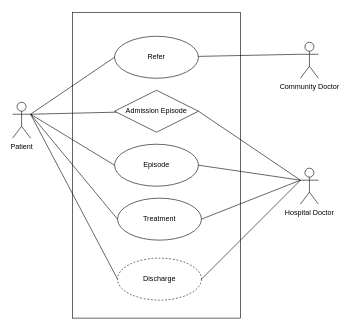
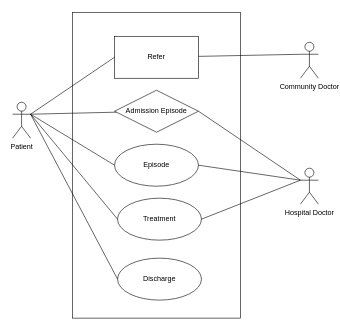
  <mxCell id="0" />
  <mxCell id="1" parent="0" />
  <mxCell id="2" value="Community Doctor" style="shape=umlActor;verticalLabelPosition=bottom;verticalAlign=top;html=1;outlineConnect=0;" vertex="1" parent="1"><mxGeometry x="500" y="70" width="30" height="60" as="geometry" /></mxCell>
  <mxCell id="3" value="Hospital Doctor" style="shape=umlActor;verticalLabelPosition=bottom;verticalAlign=top;html=1;outlineConnect=0;" vertex="1" parent="1"><mxGeometry x="500" y="280" width="30" height="60" as="geometry" /></mxCell>
  <mxCell id="4" value="Patient" style="shape=umlActor;verticalLabelPosition=bottom;verticalAlign=top;html=1;outlineConnect=0;" vertex="1" parent="1"><mxGeometry x="20" y="170" width="30" height="60" as="geometry" /></mxCell>
  <mxCell id="5" value="" style="rounded=0;whiteSpace=wrap;html=1;" vertex="1" parent="1"><mxGeometry x="120" y="20" width="280" height="510" as="geometry" /></mxCell>
- <mxCell id="6" value="Refer" style="ellipse;whiteSpace=wrap;html=1;" vertex="1" parent="1"><mxGeometry x="190" y="60" width="140" height="70" as="geometry" /></mxCell>
+ <mxCell id="6" value="Refer" style="whiteSpace=wrap;html=1;rounded=0;" vertex="1" parent="1"><mxGeometry x="190" y="60" width="140" height="70" as="geometry" /></mxCell>
  <mxCell id="7" value="Admission Episode" style="rhombus;whiteSpace=wrap;html=1;" vertex="1" parent="1"><mxGeometry x="190" y="150" width="140" height="70" as="geometry" /></mxCell>
  <mxCell id="8" value="Episode" style="ellipse;whiteSpace=wrap;html=1;" vertex="1" parent="1"><mxGeometry x="190" y="240" width="140" height="70" as="geometry" /></mxCell>
  <mxCell id="9" value="Treatment" style="ellipse;whiteSpace=wrap;html=1;" vertex="1" parent="1"><mxGeometry x="195" y="330" width="140" height="70" as="geometry" /></mxCell>
- <mxCell id="10" value="Discharge" style="ellipse;whiteSpace=wrap;html=1;dashed=1;" vertex="1" parent="1"><mxGeometry x="195" y="430" width="140" height="70" as="geometry" /></mxCell>
+ <mxCell id="10" value="Discharge" style="ellipse;whiteSpace=wrap;html=1;" vertex="1" parent="1"><mxGeometry x="195" y="430" width="140" height="70" as="geometry" /></mxCell>
  <mxCell id="11" value="" style="endArrow=none;html=1;rounded=0;" edge="1" parent="1" source="6"><mxGeometry width="50" height="50" relative="1" as="geometry"><mxPoint x="450" y="140" as="sourcePoint" /><mxPoint x="500" y="90" as="targetPoint" /></mxGeometry></mxCell>
  <mxCell id="12" value="" style="endArrow=none;html=1;rounded=0;entryX=0;entryY=0.333;entryDx=0;entryDy=0;entryPerimeter=0;exitX=1;exitY=0.5;exitDx=0;exitDy=0;" edge="1" parent="1" source="7" target="3"><mxGeometry width="50" height="50" relative="1" as="geometry"><mxPoint x="335" y="264" as="sourcePoint" /><mxPoint x="505" y="260" as="targetPoint" /></mxGeometry></mxCell>
- <mxCell id="13" value="" style="endArrow=none;html=1;rounded=0;entryX=0;entryY=0.333;entryDx=0;entryDy=0;entryPerimeter=0;exitX=1;exitY=0.5;exitDx=0;exitDy=0;" edge="1" parent="1" source="10" target="3"><mxGeometry width="50" height="50" relative="1" as="geometry"><mxPoint x="340" y="195" as="sourcePoint" /><mxPoint x="510" y="310" as="targetPoint" /></mxGeometry></mxCell>
  <mxCell id="14" value="" style="endArrow=none;html=1;rounded=0;exitX=1;exitY=0.5;exitDx=0;exitDy=0;" edge="1" parent="1" source="8"><mxGeometry width="50" height="50" relative="1" as="geometry"><mxPoint x="340" y="195" as="sourcePoint" /><mxPoint x="500" y="300" as="targetPoint" /></mxGeometry></mxCell>
  <mxCell id="15" value="" style="endArrow=none;html=1;rounded=0;exitX=1;exitY=0.5;exitDx=0;exitDy=0;" edge="1" parent="1" source="9"><mxGeometry width="50" height="50" relative="1" as="geometry"><mxPoint x="340" y="285" as="sourcePoint" /><mxPoint x="500" y="300" as="targetPoint" /></mxGeometry></mxCell>
  <mxCell id="16" value="" style="endArrow=none;html=1;rounded=0;exitX=1;exitY=0.333;exitDx=0;exitDy=0;exitPerimeter=0;entryX=0;entryY=0.5;entryDx=0;entryDy=0;" edge="1" parent="1" source="4" target="6"><mxGeometry width="50" height="50" relative="1" as="geometry"><mxPoint x="150" y="230" as="sourcePoint" /><mxPoint x="200" y="180" as="targetPoint" /></mxGeometry></mxCell>
  <mxCell id="17" value="" style="endArrow=none;html=1;rounded=0;" edge="1" parent="1" target="7"><mxGeometry width="50" height="50" relative="1" as="geometry"><mxPoint x="50" y="190" as="sourcePoint" /><mxPoint x="200" y="105" as="targetPoint" /></mxGeometry></mxCell>
  <mxCell id="18" value="" style="endArrow=none;html=1;rounded=0;entryX=0;entryY=0.5;entryDx=0;entryDy=0;" edge="1" parent="1" target="8"><mxGeometry width="50" height="50" relative="1" as="geometry"><mxPoint x="50" y="190" as="sourcePoint" /><mxPoint x="200" y="197" as="targetPoint" /></mxGeometry></mxCell>
  <mxCell id="19" value="" style="endArrow=none;html=1;rounded=0;entryX=0;entryY=0.5;entryDx=0;entryDy=0;" edge="1" parent="1" target="9"><mxGeometry width="50" height="50" relative="1" as="geometry"><mxPoint x="50" y="190" as="sourcePoint" /><mxPoint x="200" y="285" as="targetPoint" /></mxGeometry></mxCell>
  <mxCell id="20" value="" style="endArrow=none;html=1;rounded=0;entryX=0;entryY=0.5;entryDx=0;entryDy=0;" edge="1" parent="1" target="10"><mxGeometry width="50" height="50" relative="1" as="geometry"><mxPoint x="50" y="190" as="sourcePoint" /><mxPoint x="205" y="375" as="targetPoint" /></mxGeometry></mxCell>
